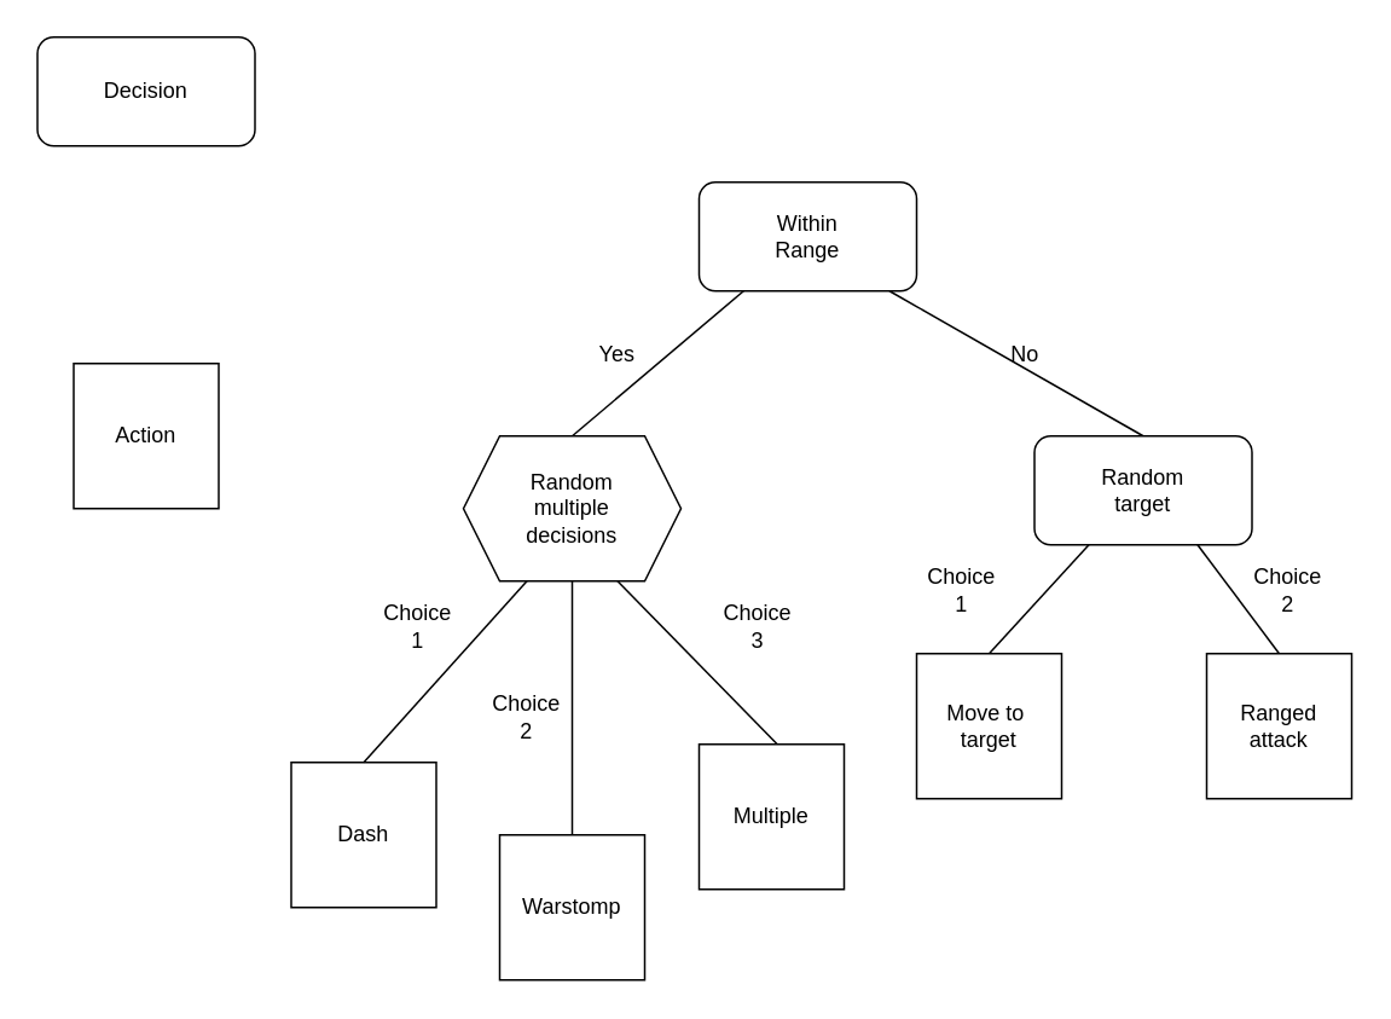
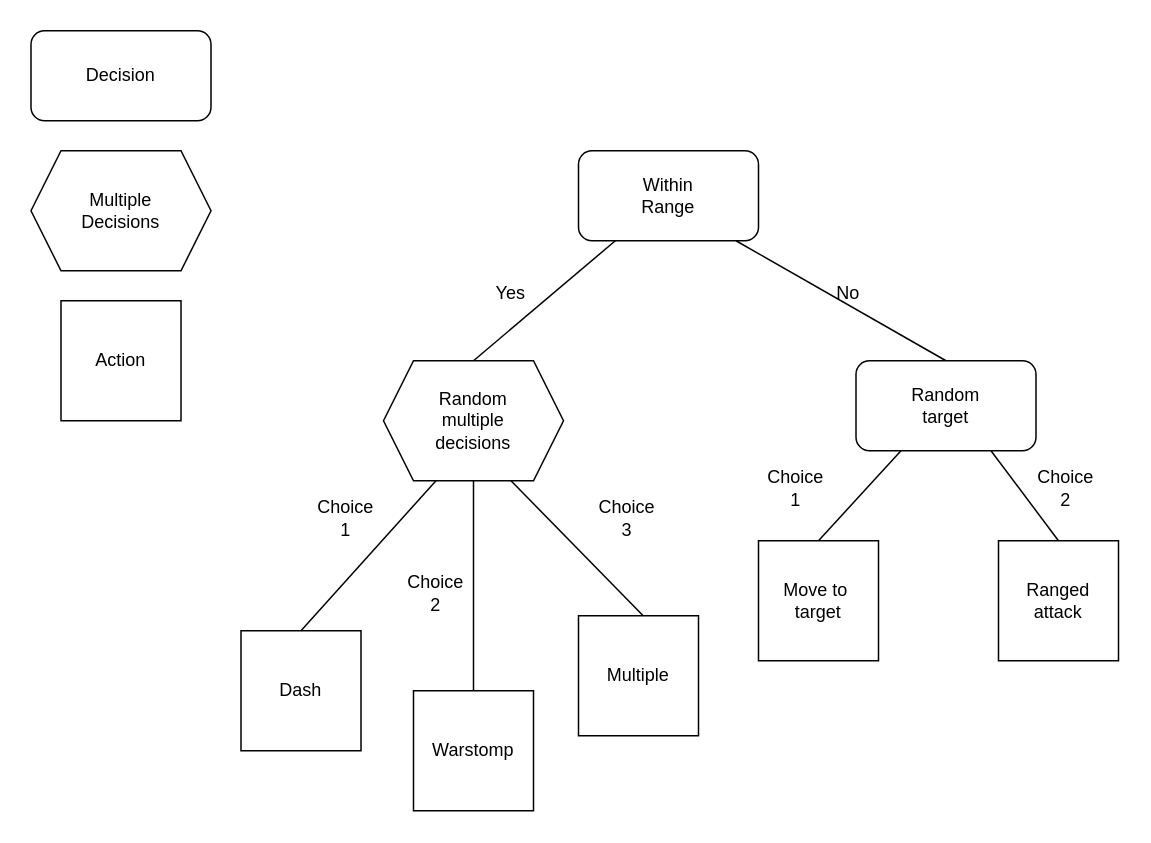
  <mxCell id="0" />
  <mxCell id="1" parent="0" />
  <mxCell id="2" value="Within&lt;div&gt;Range&lt;/div&gt;" style="rounded=1;whiteSpace=wrap;html=1;" parent="1" vertex="1"><mxGeometry x="385" y="100" width="120" height="60" as="geometry" /></mxCell>
  <mxCell id="3" value="" style="endArrow=none;html=1;rounded=0;exitX=0.5;exitY=0;exitDx=0;exitDy=0;" parent="1" source="17" target="2" edge="1"><mxGeometry width="50" height="50" relative="1" as="geometry"><mxPoint x="290" y="250" as="sourcePoint" /><mxPoint x="385" y="160" as="targetPoint" /></mxGeometry></mxCell>
  <mxCell id="4" value="Decision" style="rounded=1;whiteSpace=wrap;html=1;" parent="1" vertex="1"><mxGeometry width="120" height="60" as="geometry" x="20" y="20" /></mxCell>
+ <mxCell id="5" value="Multiple&lt;div&gt;Decisions&lt;/div&gt;" style="shape=hexagon;perimeter=hexagonPerimeter2;whiteSpace=wrap;html=1;fixedSize=1;" parent="1" vertex="1"><mxGeometry y="100" width="120" height="80" as="geometry" x="20" /></mxCell>
  <mxCell id="6" value="Yes" style="text;html=1;align=center;verticalAlign=middle;whiteSpace=wrap;rounded=0;" parent="1" vertex="1"><mxGeometry x="330" y="180" width="20" height="30" as="geometry" /></mxCell>
  <mxCell id="7" value="Action" style="whiteSpace=wrap;html=1;aspect=fixed;" parent="1" vertex="1"><mxGeometry x="40" y="200" width="80" height="80" as="geometry" /></mxCell>
  <mxCell id="8" value="" style="endArrow=none;html=1;rounded=0;entryX=0.25;entryY=1;entryDx=0;entryDy=0;exitX=0.5;exitY=0;exitDx=0;exitDy=0;" parent="1" source="10" target="12" edge="1"><mxGeometry width="50" height="50" relative="1" as="geometry"><mxPoint x="510" y="380" as="sourcePoint" /><mxPoint x="585" y="300" as="targetPoint" /></mxGeometry></mxCell>
  <mxCell id="9" value="" style="endArrow=none;html=1;rounded=0;entryX=0.75;entryY=1;entryDx=0;entryDy=0;exitX=0.5;exitY=0;exitDx=0;exitDy=0;" parent="1" source="13" target="12" edge="1"><mxGeometry width="50" height="50" relative="1" as="geometry"><mxPoint x="730" y="390" as="sourcePoint" /><mxPoint x="660" y="300" as="targetPoint" /></mxGeometry></mxCell>
  <mxCell id="10" value="Move to&amp;nbsp;&lt;div&gt;target&lt;/div&gt;" style="whiteSpace=wrap;html=1;aspect=fixed;" parent="1" vertex="1"><mxGeometry x="505" y="360" width="80" height="80" as="geometry" /></mxCell>
  <mxCell id="11" value="" style="endArrow=none;html=1;rounded=0;exitX=0.5;exitY=0;exitDx=0;exitDy=0;" parent="1" source="12" edge="1"><mxGeometry width="50" height="50" relative="1" as="geometry"><mxPoint x="600" y="260" as="sourcePoint" /><mxPoint x="490" y="160" as="targetPoint" /></mxGeometry></mxCell>
  <mxCell id="12" value="Random&lt;div&gt;target&lt;/div&gt;" style="rounded=1;whiteSpace=wrap;html=1;" parent="1" vertex="1"><mxGeometry x="570" y="240" width="120" height="60" as="geometry" /></mxCell>
  <mxCell id="13" value="Ranged&lt;div&gt;attack&lt;/div&gt;" style="whiteSpace=wrap;html=1;aspect=fixed;" parent="1" vertex="1"><mxGeometry x="665" y="360" width="80" height="80" as="geometry" /></mxCell>
  <mxCell id="14" value="No" style="text;html=1;align=center;verticalAlign=middle;whiteSpace=wrap;rounded=0;" parent="1" vertex="1"><mxGeometry x="555" y="180" width="20" height="30" as="geometry" /></mxCell>
  <mxCell id="15" value="Choice 1" style="text;html=1;align=center;verticalAlign=middle;whiteSpace=wrap;rounded=0;" parent="1" vertex="1"><mxGeometry x="510" y="310" width="40" height="30" as="geometry" /></mxCell>
  <mxCell id="16" value="Choice 2" style="text;html=1;align=center;verticalAlign=middle;whiteSpace=wrap;rounded=0;" parent="1" vertex="1"><mxGeometry x="690" y="310" width="40" height="30" as="geometry" /></mxCell>
  <mxCell id="17" value="Random&lt;div&gt;multiple&lt;/div&gt;&lt;div&gt;decisions&lt;/div&gt;" style="shape=hexagon;perimeter=hexagonPerimeter2;whiteSpace=wrap;html=1;fixedSize=1;" parent="1" vertex="1"><mxGeometry x="255" y="240" width="120" height="80" as="geometry" /></mxCell>
  <mxCell id="18" value="" style="endArrow=none;html=1;rounded=0;exitX=0.5;exitY=0;exitDx=0;exitDy=0;" parent="1" source="25" edge="1"><mxGeometry width="50" height="50" relative="1" as="geometry"><mxPoint x="315" y="480" as="sourcePoint" /><mxPoint x="315" y="320" as="targetPoint" /></mxGeometry></mxCell>
  <mxCell id="19" value="Choice 1" style="text;html=1;align=center;verticalAlign=middle;whiteSpace=wrap;rounded=0;" parent="1" vertex="1"><mxGeometry x="210" y="330" width="40" height="30" as="geometry" /></mxCell>
  <mxCell id="20" value="Choice 2" style="text;html=1;align=center;verticalAlign=middle;whiteSpace=wrap;rounded=0;" parent="1" vertex="1"><mxGeometry x="270" y="380" width="40" height="30" as="geometry" /></mxCell>
  <mxCell id="21" value="Choice 3" style="text;html=1;align=center;verticalAlign=middle;whiteSpace=wrap;rounded=0;" parent="1" vertex="1"><mxGeometry x="395" y="330" width="45" height="30" as="geometry" /></mxCell>
  <mxCell id="22" value="Dash" style="whiteSpace=wrap;html=1;aspect=fixed;" parent="1" vertex="1"><mxGeometry x="160" y="420" width="80" height="80" as="geometry" /></mxCell>
  <mxCell id="23" value="" style="endArrow=none;html=1;rounded=0;exitX=0.5;exitY=0;exitDx=0;exitDy=0;" parent="1" source="22" edge="1"><mxGeometry width="50" height="50" relative="1" as="geometry"><mxPoint x="250" y="400" as="sourcePoint" /><mxPoint x="290" y="320" as="targetPoint" /></mxGeometry></mxCell>
  <mxCell id="24" value="" style="endArrow=none;html=1;rounded=0;exitX=0.588;exitY=0.05;exitDx=0;exitDy=0;exitPerimeter=0;" parent="1" source="26" edge="1"><mxGeometry width="50" height="50" relative="1" as="geometry"><mxPoint x="395" y="400" as="sourcePoint" /><mxPoint x="340" y="320" as="targetPoint" /></mxGeometry></mxCell>
  <mxCell id="25" value="Warstomp" style="whiteSpace=wrap;html=1;aspect=fixed;" parent="1" vertex="1"><mxGeometry x="275" y="460" width="80" height="80" as="geometry" /></mxCell>
  <mxCell id="26" value="Multiple" style="whiteSpace=wrap;html=1;aspect=fixed;" parent="1" vertex="1"><mxGeometry x="385" y="410" width="80" height="80" as="geometry" /></mxCell>
